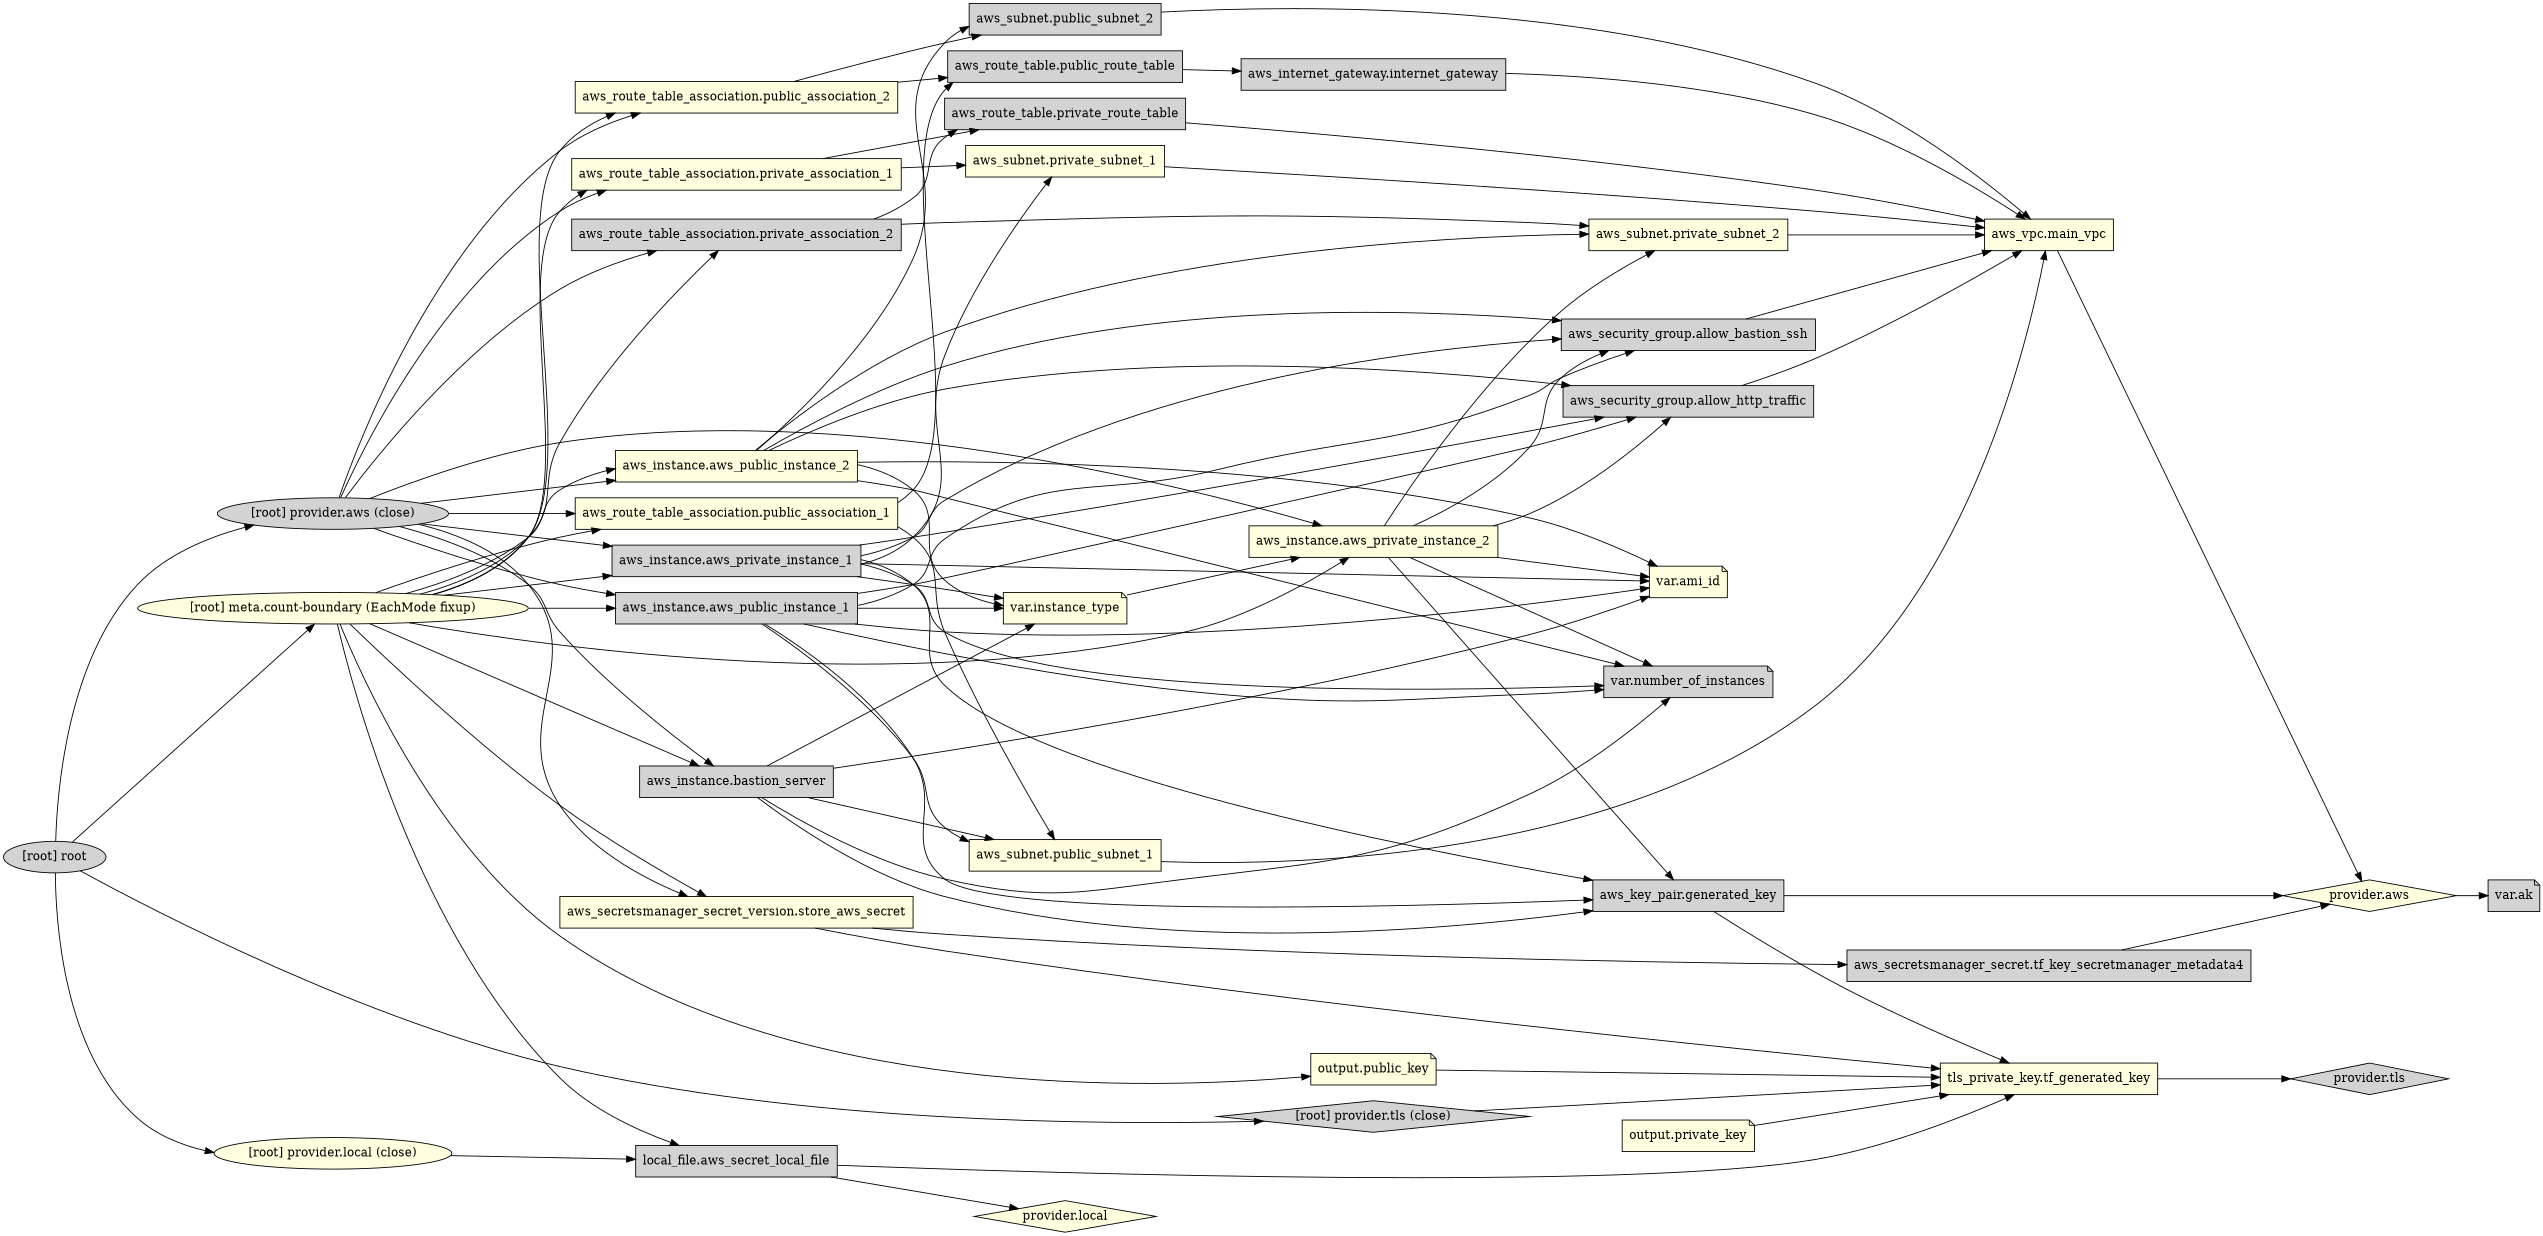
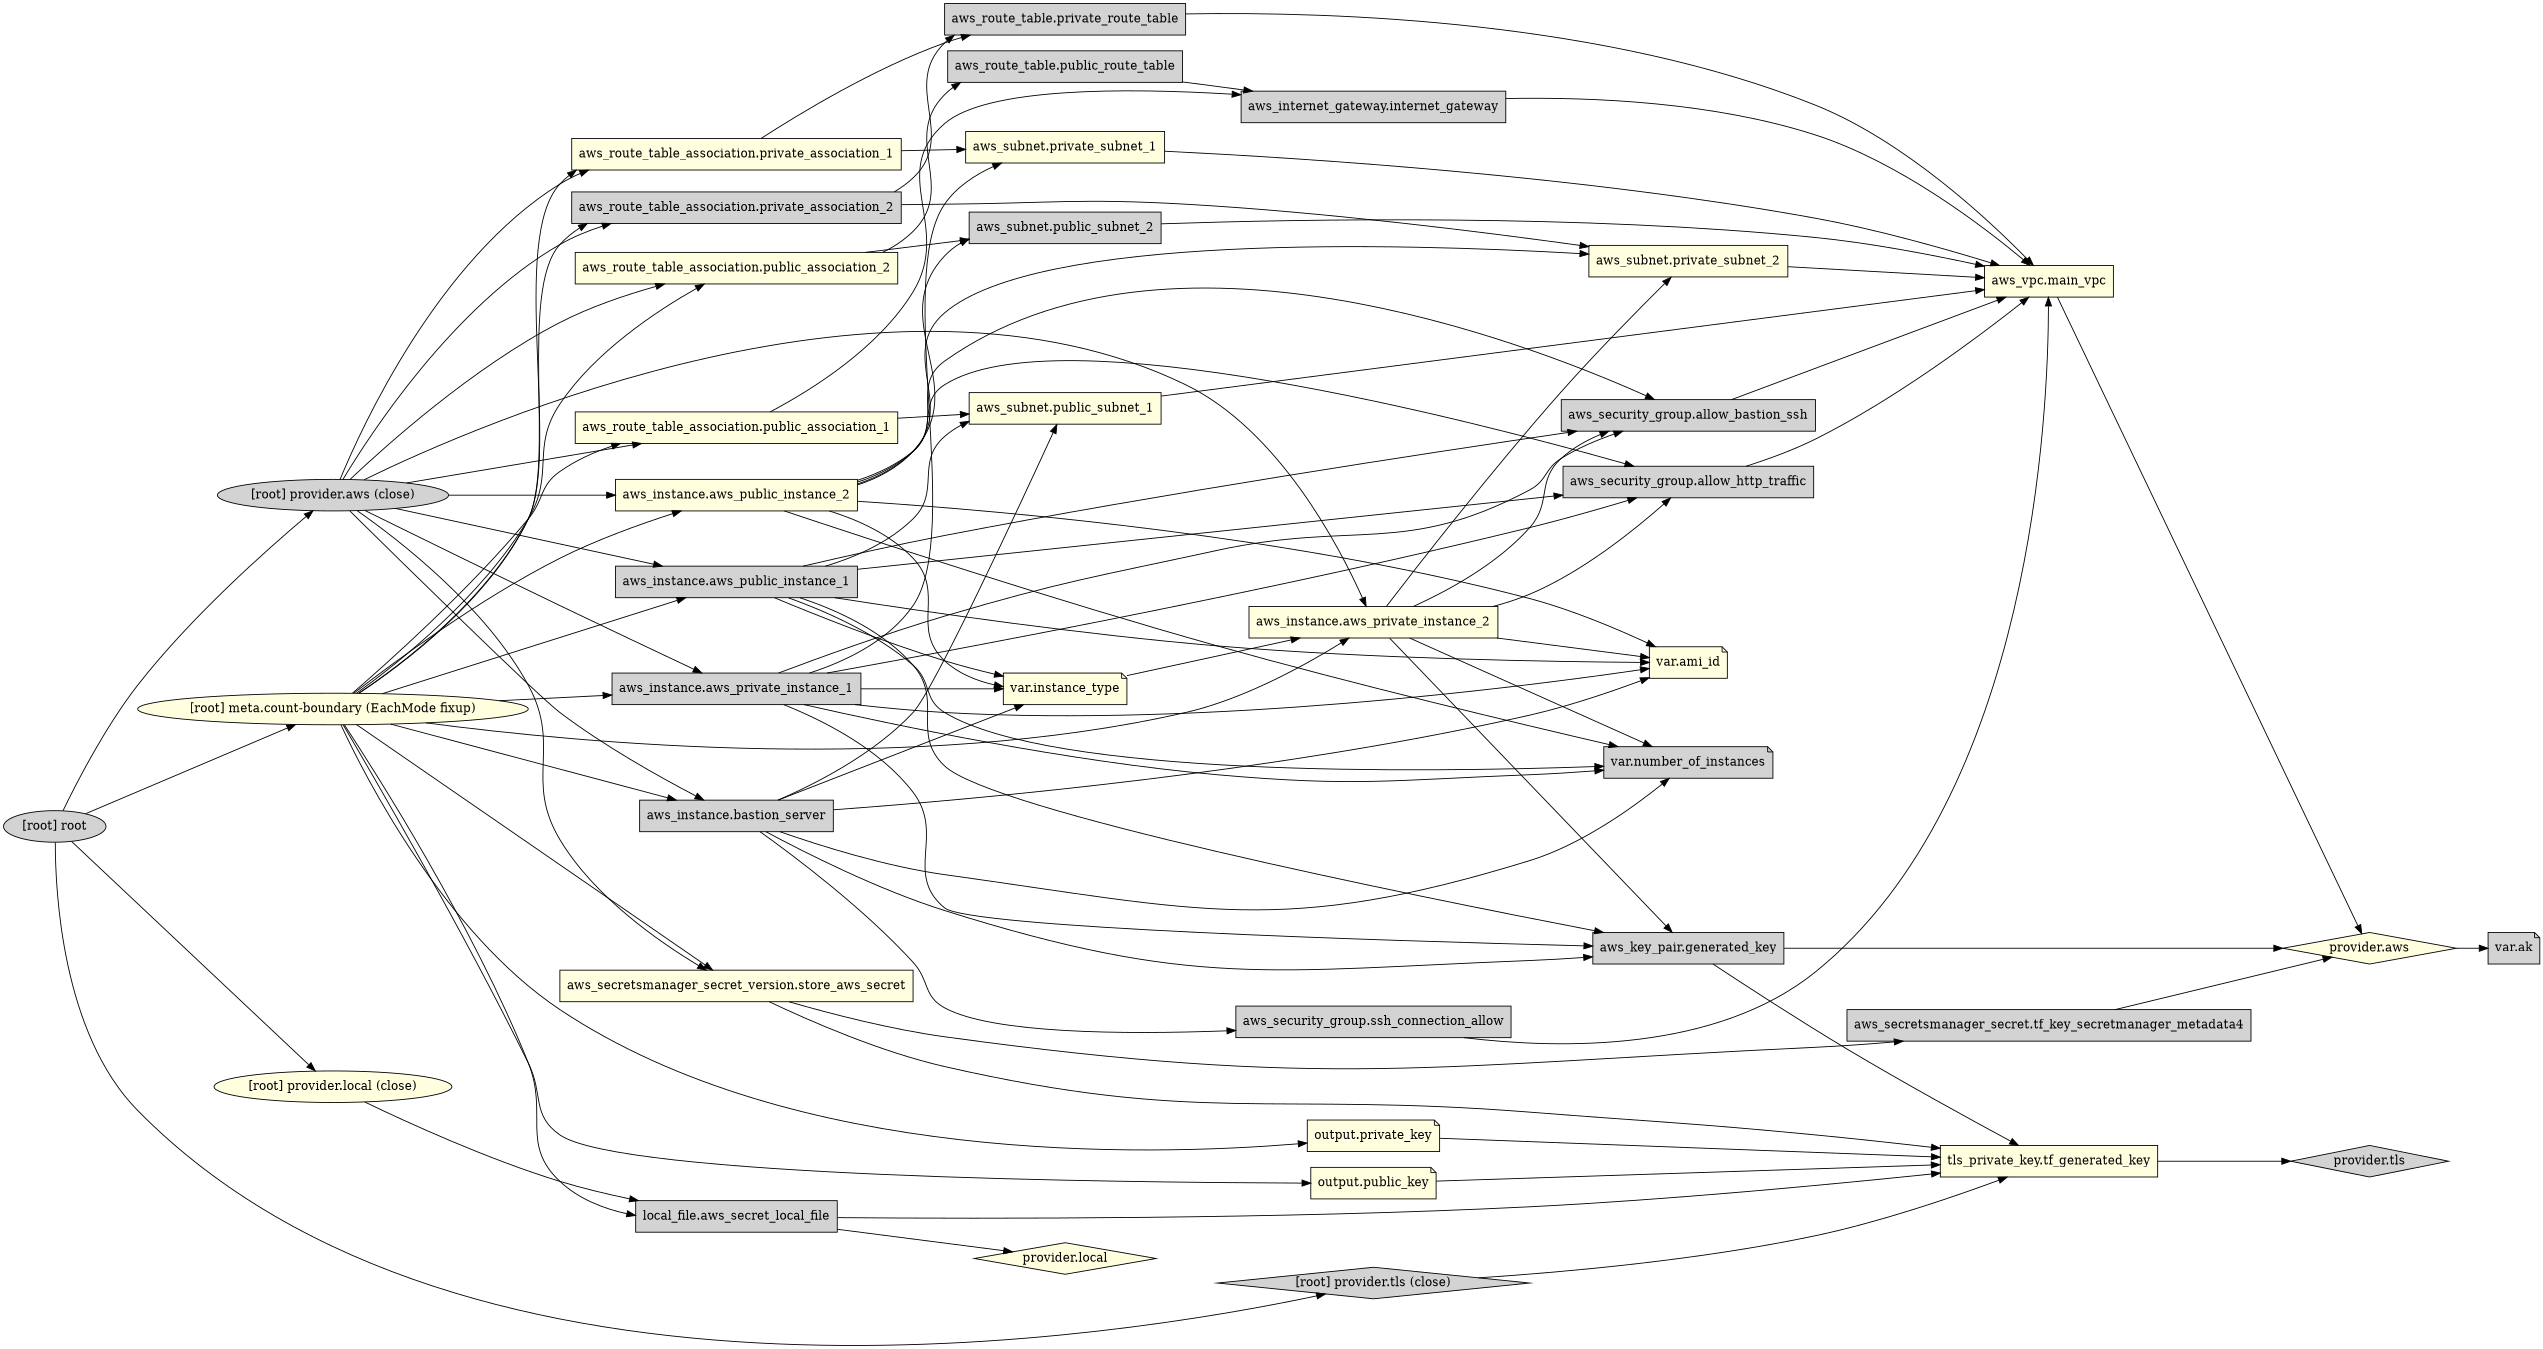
  digraph {
    compound=true
    newrank=true
    rankdir=LR
    node [fillcolor=lightgrey shape=box style=filled]
    n1 [label="aws_instance.aws_private_instance_1"]
    n2 [label="aws_key_pair.generated_key"]
    n3 [label="aws_security_group.allow_bastion_ssh"]
    n4 [label="aws_security_group.allow_http_traffic"]
    n5 [fillcolor=lightyellow label="aws_subnet.private_subnet_1"]
    n6 [fillcolor=lightyellow label="var.ami_id" shape=note]
    n7 [fillcolor=lightyellow label="var.instance_type" shape=note]
    n8 [label="var.number_of_instances" shape=note]
    n9 [fillcolor=lightyellow label="aws_instance.aws_private_instance_2"]
    n10 [fillcolor=lightyellow label="aws_subnet.private_subnet_2"]
    n11 [label="aws_instance.aws_public_instance_1"]
    n12 [fillcolor=lightyellow label="aws_subnet.public_subnet_1"]
    n13 [fillcolor=lightyellow label="aws_instance.aws_public_instance_2"]
    n14 [label="aws_subnet.public_subnet_2"]
    n15 [label="aws_instance.bastion_server"]
+   n16 [label="aws_security_group.ssh_connection_allow"]
    n17 [label="aws_internet_gateway.internet_gateway"]
    n18 [fillcolor=lightyellow label="aws_vpc.main_vpc"]
    n19 [fillcolor=lightyellow label="provider.aws" shape=diamond]
    n20 [fillcolor=lightyellow label="tls_private_key.tf_generated_key"]
    n21 [label="aws_route_table.private_route_table"]
    n22 [label="aws_route_table.public_route_table"]
    n23 [fillcolor=lightyellow label="aws_route_table_association.private_association_1"]
    n24 [label="aws_route_table_association.private_association_2"]
    n25 [fillcolor=lightyellow label="aws_route_table_association.public_association_1"]
    n26 [fillcolor=lightyellow label="aws_route_table_association.public_association_2"]
    n27 [label="aws_secretsmanager_secret.tf_key_secretmanager_metadata4"]
    n28 [fillcolor=lightyellow label="aws_secretsmanager_secret_version.store_aws_secret"]
    n29 [label="local_file.aws_secret_local_file"]
    n30 [fillcolor=lightyellow label="provider.local" shape=diamond]
    n31 [fillcolor=lightyellow label="output.private_key" shape=note]
    n32 [fillcolor=lightyellow label="output.public_key" shape=note]
    n33 [label="var.ak" shape=note]
    n34 [label="provider.tls" shape=diamond]
    "[root] meta.count-boundary (EachMode fixup)" [fillcolor=lightyellow shape=""]
    "[root] provider.aws (close)" [shape=""]
    "[root] provider.local (close)" [fillcolor=lightyellow shape=""]
    "[root] provider.tls (close)" [shape=diamond]
    "[root] root" [shape=""]
    subgraph sub_1 {
      n1
      n2
      n3
      n4
      n5
      n6
      n7
      n8
      n9
      n10
      n11
      n12
      n13
      n14
      n15
+     n16
      n17
      n18
      n19
      n20
      n21
      n22
      n23
      n24
      n25
      n26
      n27
      n28
      n29
      n30
      n31
      n32
      n33
      n34
      "[root] meta.count-boundary (EachMode fixup)"
      "[root] provider.aws (close)"
      "[root] provider.local (close)"
      "[root] provider.tls (close)"
      "[root] root"
    }
    n1 -> n2
    n1 -> n3
    n1 -> n4
    n1 -> n5
    n1 -> n6
    n1 -> n7
    n1 -> n8
    n2 -> n19
    n2 -> n20
    n3 -> n18
    n4 -> n18
    n5 -> n18
    n7 -> n9
    n9 -> n2
    n9 -> n3
    n9 -> n4
    n9 -> n6
    n9 -> n8
    n9 -> n10
    n10 -> n18
    n11 -> n2
    n11 -> n3
    n11 -> n4
    n11 -> n6
    n11 -> n7
    n11 -> n8
    n11 -> n12
    n12 -> n18
    n13 -> n3
    n13 -> n4
    n13 -> n6
    n13 -> n7
    n13 -> n8
    n13 -> n10
    n13 -> n14
    n14 -> n18
    n15 -> n2
    n15 -> n6
    n15 -> n7
    n15 -> n8
    n15 -> n12
+   n15 -> n16
+   n16 -> n18
    n17 -> n18
    n18 -> n19
    n19 -> n33
    n20 -> n34
    n21 -> n18
    n22 -> n17
    n23 -> n5
    n23 -> n21
    n24 -> n10
    n24 -> n21
    n25 -> n12
-   n25 -> n22
+   n25 -> n17
    n26 -> n14
    n26 -> n22
    n27 -> n19
    n28 -> n20
    n28 -> n27
    n29 -> n20
    n29 -> n30
    n31 -> n20
    n32 -> n20
    "[root] meta.count-boundary (EachMode fixup)" -> n1
    "[root] meta.count-boundary (EachMode fixup)" -> n9
    "[root] meta.count-boundary (EachMode fixup)" -> n11
    "[root] meta.count-boundary (EachMode fixup)" -> n13
    "[root] meta.count-boundary (EachMode fixup)" -> n15
    "[root] meta.count-boundary (EachMode fixup)" -> n23
    "[root] meta.count-boundary (EachMode fixup)" -> n24
    "[root] meta.count-boundary (EachMode fixup)" -> n25
    "[root] meta.count-boundary (EachMode fixup)" -> n26
    "[root] meta.count-boundary (EachMode fixup)" -> n28
    "[root] meta.count-boundary (EachMode fixup)" -> n29
+   "[root] meta.count-boundary (EachMode fixup)" -> n31
    "[root] meta.count-boundary (EachMode fixup)" -> n32
    "[root] provider.aws (close)" -> n1
    "[root] provider.aws (close)" -> n9
    "[root] provider.aws (close)" -> n11
    "[root] provider.aws (close)" -> n13
    "[root] provider.aws (close)" -> n15
    "[root] provider.aws (close)" -> n23
    "[root] provider.aws (close)" -> n24
    "[root] provider.aws (close)" -> n25
    "[root] provider.aws (close)" -> n26
    "[root] provider.aws (close)" -> n28
    "[root] provider.local (close)" -> n29
    "[root] provider.tls (close)" -> n20
    "[root] root" -> "[root] meta.count-boundary (EachMode fixup)"
    "[root] root" -> "[root] provider.aws (close)"
    "[root] root" -> "[root] provider.local (close)"
    "[root] root" -> "[root] provider.tls (close)"
  }
